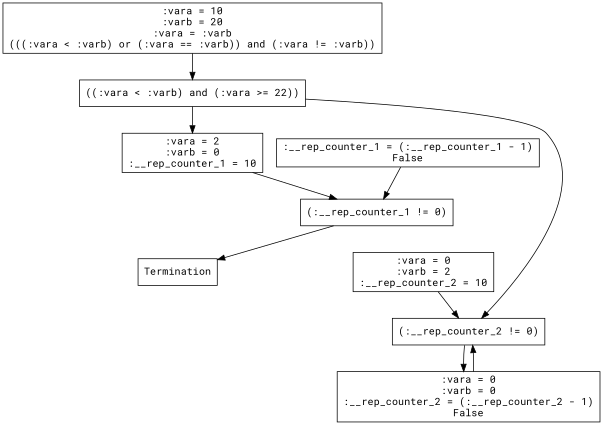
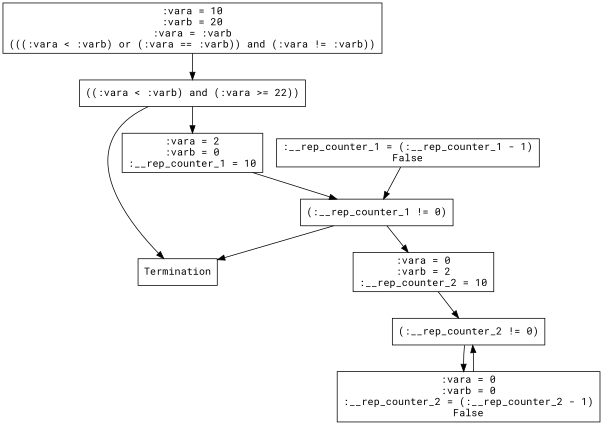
  strict digraph {
    fontname="Roboto Mono"
    node [fontname="Roboto Mono" shape=box]
    edge [fontname="Roboto Mono"]
    n1 [label=":vara = 10\n:varb = 20\n:vara = :varb\n(((:vara < :varb) or (:vara == :varb)) and (:vara != :varb))"]
    n2 [label="((:vara < :varb) and (:vara >= 22))"]
    n3 [label=":vara = 2\n:varb = 0\n:__rep_counter_1 = 10"]
    n4 [label=Termination]
    n5 [label="(:__rep_counter_1 != 0)"]
    n6 [label=":vara = 0\n:varb = 2\n:__rep_counter_2 = 10"]
    n7 [label="(:__rep_counter_2 != 0)"]
    n8 [label=":vara = 0\n:varb = 0\n:__rep_counter_2 = (:__rep_counter_2 - 1)\nFalse"]
    n9 [label=":__rep_counter_1 = (:__rep_counter_1 - 1)\nFalse"]
    n1 -> n2
    n2 -> n3
-   n2 -> n7
+   n2 -> n4
    n3 -> n5
    n5 -> n4
+   n5 -> n6
    n6 -> n7
    n7 -> n8
    n8 -> n7
    n9 -> n5
  }
